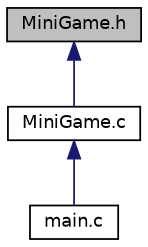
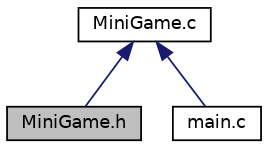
  digraph {
    node [color=black fillcolor=white fontname=Helvetica fontsize=10 shape=record style=filled]
    edge [color=midnightblue dir=back fontname=Helvetica fontsize=10 labelfontname=Helvetica labelfontsize=10 style=solid]
    n1 [fillcolor=grey75 fontcolor=black height=0.2 label="MiniGame.h" width=0.4]
    n2 [height=0.2 label="MiniGame.c" width=0.4]
    n3 [height=0.2 label="main.c" width=0.4]
-   n1 -> n2
+   n2 -> n1
    n2 -> n3
  }
